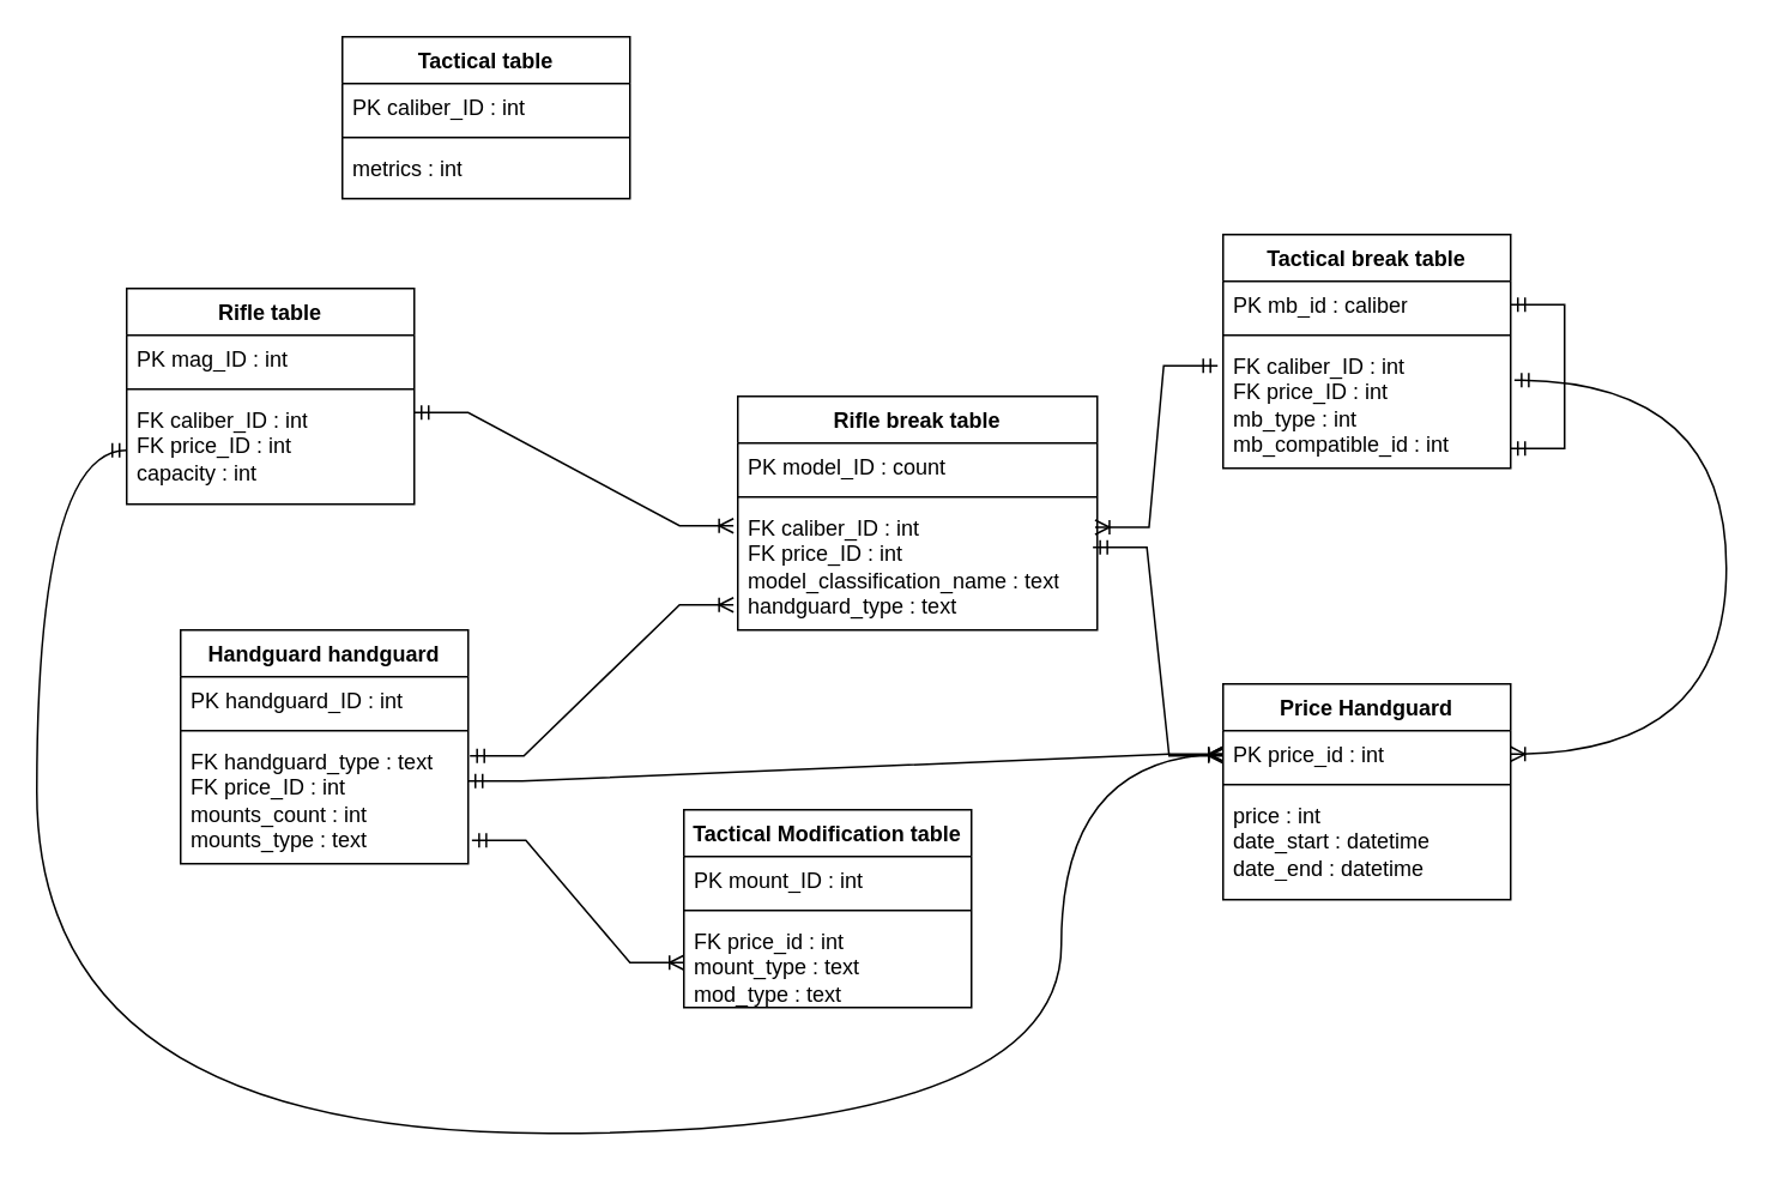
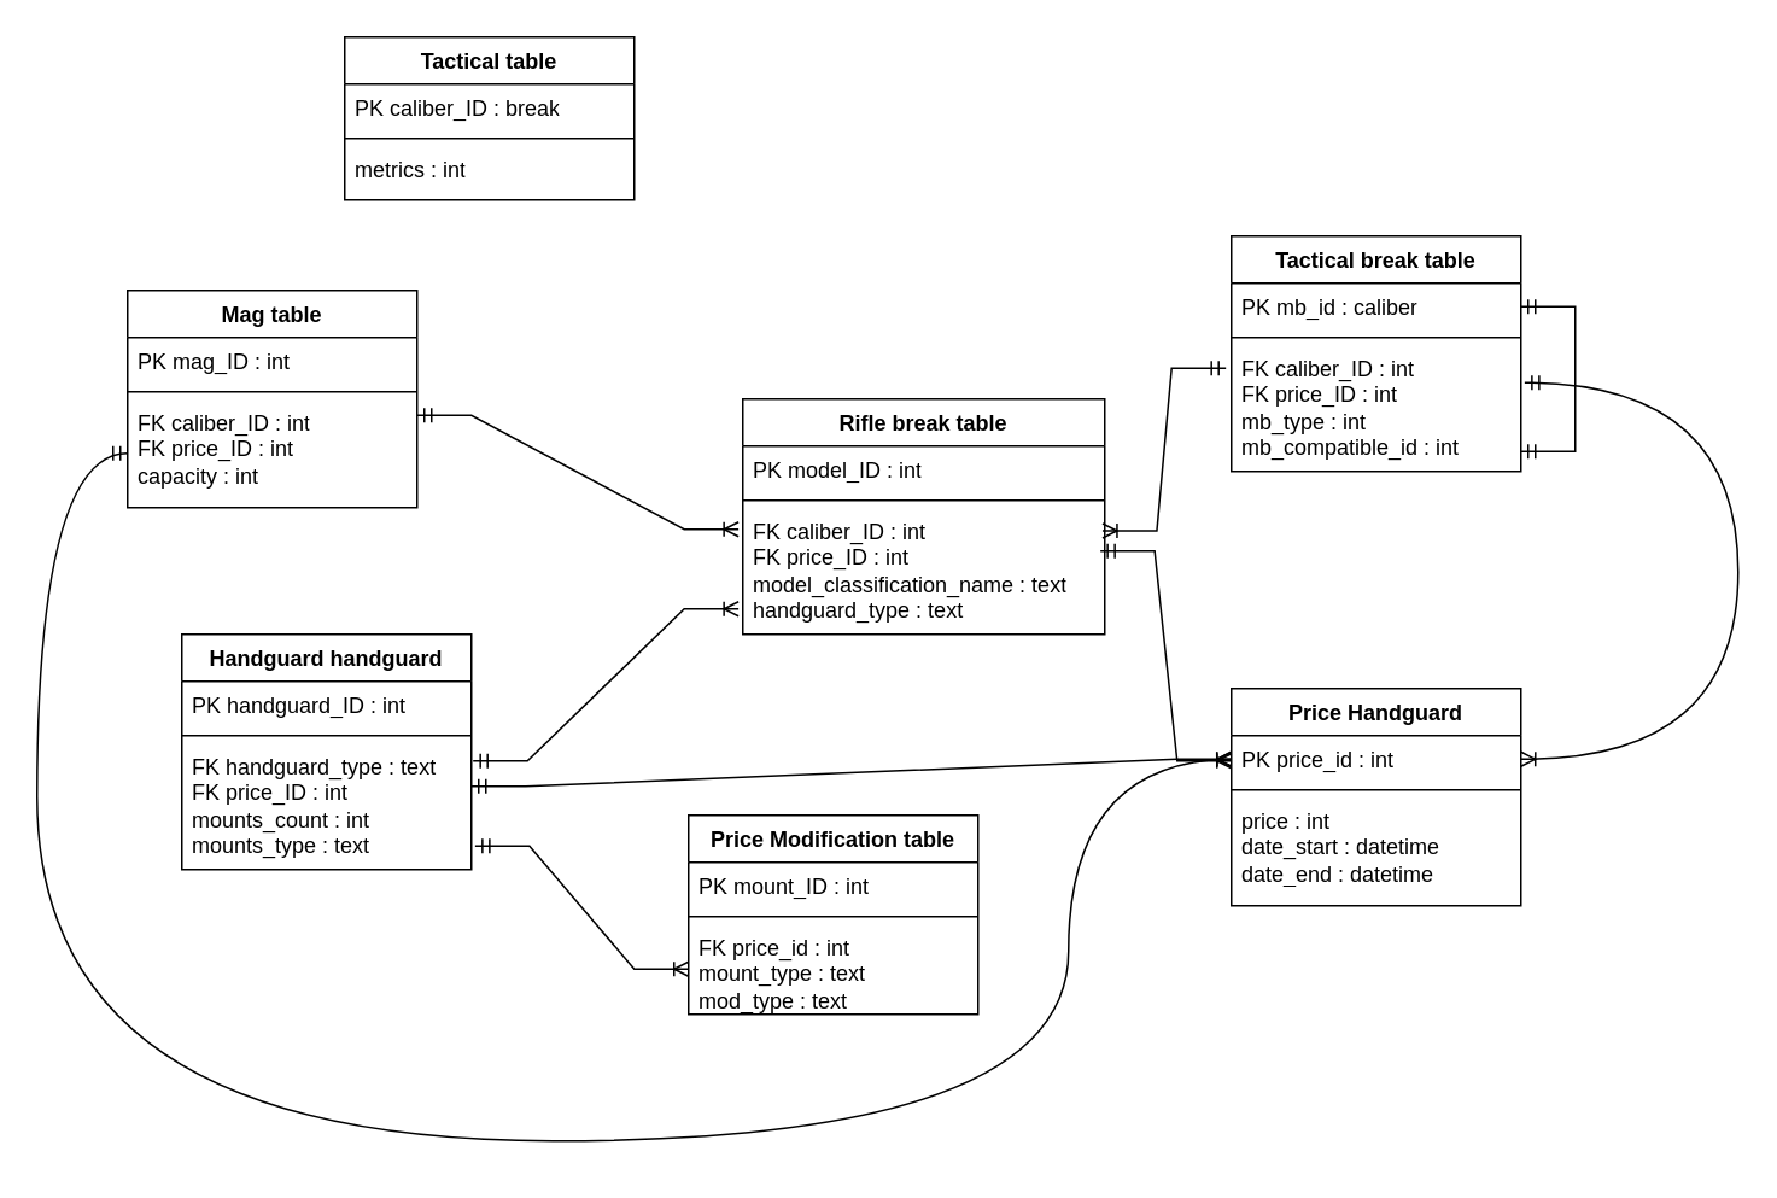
  <mxCell id="0" />
  <mxCell id="1" parent="0" />
  <mxCell id="2" value="Rifle break table" style="swimlane;fontStyle=1;align=center;verticalAlign=top;childLayout=stackLayout;horizontal=1;startSize=26;horizontalStack=0;resizeParent=1;resizeParentMax=0;resizeLast=0;collapsible=1;marginBottom=0;whiteSpace=wrap;html=1;" parent="1" vertex="1"><mxGeometry x="410" y="220" width="200" height="130" as="geometry" /></mxCell>
- <mxCell id="3" value="PK model_ID : count" style="text;strokeColor=none;fillColor=none;align=left;verticalAlign=top;spacingLeft=4;spacingRight=4;overflow=hidden;rotatable=0;points=[[0,0.5],[1,0.5]];portConstraint=eastwest;whiteSpace=wrap;html=1;" parent="2" vertex="1"><mxGeometry y="26" width="200" height="26" as="geometry" /></mxCell>
+ <mxCell id="3" value="PK model_ID : int" style="text;strokeColor=none;fillColor=none;align=left;verticalAlign=top;spacingLeft=4;spacingRight=4;overflow=hidden;rotatable=0;points=[[0,0.5],[1,0.5]];portConstraint=eastwest;whiteSpace=wrap;html=1;" parent="2" vertex="1"><mxGeometry y="26" width="200" height="26" as="geometry" /></mxCell>
  <mxCell id="4" value="" style="line;strokeWidth=1;fillColor=none;align=left;verticalAlign=middle;spacingTop=-1;spacingLeft=3;spacingRight=3;rotatable=0;labelPosition=right;points=[];portConstraint=eastwest;strokeColor=inherit;" parent="2" vertex="1"><mxGeometry y="52" width="200" height="8" as="geometry" /></mxCell>
  <mxCell id="5" value="&lt;div&gt;FK caliber_ID : int&lt;br&gt;&lt;/div&gt;&lt;div&gt;FK price_ID : int&lt;/div&gt;model_classification_name : text&lt;div&gt;handguard_type : text&lt;/div&gt;" style="text;strokeColor=none;fillColor=none;align=left;verticalAlign=top;spacingLeft=4;spacingRight=4;overflow=hidden;rotatable=0;points=[[0,0.5],[1,0.5]];portConstraint=eastwest;whiteSpace=wrap;html=1;" parent="2" vertex="1"><mxGeometry y="60" width="200" height="70" as="geometry" /></mxCell>
  <mxCell id="6" value="Tactical table" style="swimlane;fontStyle=1;align=center;verticalAlign=top;childLayout=stackLayout;horizontal=1;startSize=26;horizontalStack=0;resizeParent=1;resizeParentMax=0;resizeLast=0;collapsible=1;marginBottom=0;whiteSpace=wrap;html=1;" parent="1" vertex="1"><mxGeometry x="190" y="20" width="160" height="90" as="geometry" /></mxCell>
- <mxCell id="7" value="PK caliber_ID : int" style="text;strokeColor=none;fillColor=none;align=left;verticalAlign=top;spacingLeft=4;spacingRight=4;overflow=hidden;rotatable=0;points=[[0,0.5],[1,0.5]];portConstraint=eastwest;whiteSpace=wrap;html=1;" parent="6" vertex="1"><mxGeometry y="26" width="160" height="26" as="geometry" /></mxCell>
+ <mxCell id="7" value="PK caliber_ID : break" style="text;strokeColor=none;fillColor=none;align=left;verticalAlign=top;spacingLeft=4;spacingRight=4;overflow=hidden;rotatable=0;points=[[0,0.5],[1,0.5]];portConstraint=eastwest;whiteSpace=wrap;html=1;" parent="6" vertex="1"><mxGeometry y="26" width="160" height="26" as="geometry" /></mxCell>
  <mxCell id="8" value="" style="line;strokeWidth=1;fillColor=none;align=left;verticalAlign=middle;spacingTop=-1;spacingLeft=3;spacingRight=3;rotatable=0;labelPosition=right;points=[];portConstraint=eastwest;strokeColor=inherit;" parent="6" vertex="1"><mxGeometry y="52" width="160" height="8" as="geometry" /></mxCell>
  <mxCell id="9" value="metrics : int" style="text;strokeColor=none;fillColor=none;align=left;verticalAlign=top;spacingLeft=4;spacingRight=4;overflow=hidden;rotatable=0;points=[[0,0.5],[1,0.5]];portConstraint=eastwest;whiteSpace=wrap;html=1;" parent="6" vertex="1"><mxGeometry y="60" width="160" height="30" as="geometry" /></mxCell>
  <mxCell id="10" value="Tactical break table" style="swimlane;fontStyle=1;align=center;verticalAlign=top;childLayout=stackLayout;horizontal=1;startSize=26;horizontalStack=0;resizeParent=1;resizeParentMax=0;resizeLast=0;collapsible=1;marginBottom=0;whiteSpace=wrap;html=1;" parent="1" vertex="1"><mxGeometry x="680" y="130" width="160" height="130" as="geometry" /></mxCell>
  <mxCell id="11" value="PK mb_id : caliber" style="text;strokeColor=none;fillColor=none;align=left;verticalAlign=top;spacingLeft=4;spacingRight=4;overflow=hidden;rotatable=0;points=[[0,0.5],[1,0.5]];portConstraint=eastwest;whiteSpace=wrap;html=1;" parent="10" vertex="1"><mxGeometry y="26" width="160" height="26" as="geometry" /></mxCell>
  <mxCell id="12" value="" style="line;strokeWidth=1;fillColor=none;align=left;verticalAlign=middle;spacingTop=-1;spacingLeft=3;spacingRight=3;rotatable=0;labelPosition=right;points=[];portConstraint=eastwest;strokeColor=inherit;" parent="10" vertex="1"><mxGeometry y="52" width="160" height="8" as="geometry" /></mxCell>
  <mxCell id="13" value="&lt;div&gt;FK caliber_ID : int&lt;br&gt;&lt;/div&gt;&lt;div&gt;FK price_ID : int&lt;/div&gt;mb_type : int&lt;div&gt;mb_compatible_id : int&lt;/div&gt;" style="text;strokeColor=none;fillColor=none;align=left;verticalAlign=top;spacingLeft=4;spacingRight=4;overflow=hidden;rotatable=0;points=[[0,0.5],[1,0.5]];portConstraint=eastwest;whiteSpace=wrap;html=1;" parent="10" vertex="1"><mxGeometry y="60" width="160" height="70" as="geometry" /></mxCell>
  <mxCell id="14" value="" style="edgeStyle=entityRelationEdgeStyle;fontSize=12;html=1;endArrow=ERmandOne;startArrow=ERmandOne;rounded=0;entryX=1;entryY=0.5;entryDx=0;entryDy=0;exitX=1;exitY=0.843;exitDx=0;exitDy=0;exitPerimeter=0;" parent="10" source="13" target="11" edge="1"><mxGeometry width="100" height="100" relative="1" as="geometry"><mxPoint x="170" y="100" as="sourcePoint" /><mxPoint x="570" y="50" as="targetPoint" /><Array as="points"><mxPoint x="170" y="120" /><mxPoint x="280" y="60" /></Array></mxGeometry></mxCell>
- <mxCell id="15" value="Rifle table" style="swimlane;fontStyle=1;align=center;verticalAlign=top;childLayout=stackLayout;horizontal=1;startSize=26;horizontalStack=0;resizeParent=1;resizeParentMax=0;resizeLast=0;collapsible=1;marginBottom=0;whiteSpace=wrap;html=1;" parent="1" vertex="1"><mxGeometry x="70" y="160" width="160" height="120" as="geometry" /></mxCell>
+ <mxCell id="15" value="Mag table" style="swimlane;fontStyle=1;align=center;verticalAlign=top;childLayout=stackLayout;horizontal=1;startSize=26;horizontalStack=0;resizeParent=1;resizeParentMax=0;resizeLast=0;collapsible=1;marginBottom=0;whiteSpace=wrap;html=1;" parent="1" vertex="1"><mxGeometry x="70" y="160" width="160" height="120" as="geometry" /></mxCell>
  <mxCell id="16" value="PK mag_ID : int" style="text;strokeColor=none;fillColor=none;align=left;verticalAlign=top;spacingLeft=4;spacingRight=4;overflow=hidden;rotatable=0;points=[[0,0.5],[1,0.5]];portConstraint=eastwest;whiteSpace=wrap;html=1;" parent="15" vertex="1"><mxGeometry y="26" width="160" height="26" as="geometry" /></mxCell>
  <mxCell id="17" value="" style="line;strokeWidth=1;fillColor=none;align=left;verticalAlign=middle;spacingTop=-1;spacingLeft=3;spacingRight=3;rotatable=0;labelPosition=right;points=[];portConstraint=eastwest;strokeColor=inherit;" parent="15" vertex="1"><mxGeometry y="52" width="160" height="8" as="geometry" /></mxCell>
  <mxCell id="18" value="&lt;div&gt;FK caliber_ID : int&lt;/div&gt;&lt;div&gt;FK price_ID : int&lt;/div&gt;capacity : int" style="text;strokeColor=none;fillColor=none;align=left;verticalAlign=top;spacingLeft=4;spacingRight=4;overflow=hidden;rotatable=0;points=[[0,0.5],[1,0.5]];portConstraint=eastwest;whiteSpace=wrap;html=1;" parent="15" vertex="1"><mxGeometry y="60" width="160" height="60" as="geometry" /></mxCell>
  <mxCell id="19" value="" style="edgeStyle=entityRelationEdgeStyle;fontSize=12;html=1;endArrow=ERoneToMany;startArrow=ERmandOne;rounded=0;entryX=0.994;entryY=0.183;entryDx=0;entryDy=0;exitX=-0.019;exitY=0.186;exitDx=0;exitDy=0;exitPerimeter=0;entryPerimeter=0;" parent="1" source="13" target="5" edge="1"><mxGeometry width="100" height="100" relative="1" as="geometry"><mxPoint x="610" y="430" as="sourcePoint" /><mxPoint x="710" y="330" as="targetPoint" /></mxGeometry></mxCell>
  <mxCell id="20" value="" style="edgeStyle=entityRelationEdgeStyle;fontSize=12;html=1;endArrow=ERoneToMany;startArrow=ERmandOne;rounded=0;entryX=-0.012;entryY=0.171;entryDx=0;entryDy=0;entryPerimeter=0;exitX=1;exitY=0.15;exitDx=0;exitDy=0;exitPerimeter=0;" parent="1" source="18" target="5" edge="1"><mxGeometry width="100" height="100" relative="1" as="geometry"><mxPoint x="280" y="294" as="sourcePoint" /><mxPoint x="570" y="290" as="targetPoint" /><Array as="points"><mxPoint x="590" y="300" /><mxPoint x="370" y="380" /><mxPoint x="690" y="590" /><mxPoint x="400" y="420" /><mxPoint x="400" y="350" /></Array></mxGeometry></mxCell>
  <mxCell id="21" value="Handguard handguard" style="swimlane;fontStyle=1;align=center;verticalAlign=top;childLayout=stackLayout;horizontal=1;startSize=26;horizontalStack=0;resizeParent=1;resizeParentMax=0;resizeLast=0;collapsible=1;marginBottom=0;whiteSpace=wrap;html=1;" parent="1" vertex="1"><mxGeometry x="100" y="350" width="160" height="130" as="geometry" /></mxCell>
  <mxCell id="22" value="PK handguard_ID : int" style="text;strokeColor=none;fillColor=none;align=left;verticalAlign=top;spacingLeft=4;spacingRight=4;overflow=hidden;rotatable=0;points=[[0,0.5],[1,0.5]];portConstraint=eastwest;whiteSpace=wrap;html=1;" parent="21" vertex="1"><mxGeometry y="26" width="160" height="26" as="geometry" /></mxCell>
  <mxCell id="23" value="" style="line;strokeWidth=1;fillColor=none;align=left;verticalAlign=middle;spacingTop=-1;spacingLeft=3;spacingRight=3;rotatable=0;labelPosition=right;points=[];portConstraint=eastwest;strokeColor=inherit;" parent="21" vertex="1"><mxGeometry y="52" width="160" height="8" as="geometry" /></mxCell>
  <mxCell id="24" value="FK handguard_type : text&lt;div&gt;FK price_ID : int&lt;br&gt;&lt;div&gt;&lt;/div&gt;&lt;div&gt;mounts_count : int&lt;/div&gt;&lt;div&gt;mounts_type : text&lt;/div&gt;&lt;/div&gt;" style="text;strokeColor=none;fillColor=none;align=left;verticalAlign=top;spacingLeft=4;spacingRight=4;overflow=hidden;rotatable=0;points=[[0,0.5],[1,0.5]];portConstraint=eastwest;whiteSpace=wrap;html=1;" parent="21" vertex="1"><mxGeometry y="60" width="160" height="70" as="geometry" /></mxCell>
  <mxCell id="25" value="" style="edgeStyle=entityRelationEdgeStyle;fontSize=12;html=1;endArrow=ERoneToMany;startArrow=ERmandOne;rounded=0;exitX=1.006;exitY=0.143;exitDx=0;exitDy=0;exitPerimeter=0;entryX=-0.012;entryY=0.8;entryDx=0;entryDy=0;entryPerimeter=0;" parent="1" source="24" target="5" edge="1"><mxGeometry width="100" height="100" relative="1" as="geometry"><mxPoint x="351" y="418" as="sourcePoint" /><mxPoint x="419" y="304" as="targetPoint" /><Array as="points"><mxPoint x="600" y="310" /><mxPoint x="380" y="390" /><mxPoint x="700" y="600" /><mxPoint x="410" y="430" /><mxPoint x="410" y="360" /></Array></mxGeometry></mxCell>
- <mxCell id="26" value="Tactical Modification table" style="swimlane;fontStyle=1;align=center;verticalAlign=top;childLayout=stackLayout;horizontal=1;startSize=26;horizontalStack=0;resizeParent=1;resizeParentMax=0;resizeLast=0;collapsible=1;marginBottom=0;whiteSpace=wrap;html=1;" parent="1" vertex="1"><mxGeometry x="380" y="450" width="160" height="110" as="geometry"><mxRectangle x="430" y="480" width="180" height="30" as="alternateBounds" /></mxGeometry></mxCell>
+ <mxCell id="26" value="Price Modification table" style="swimlane;fontStyle=1;align=center;verticalAlign=top;childLayout=stackLayout;horizontal=1;startSize=26;horizontalStack=0;resizeParent=1;resizeParentMax=0;resizeLast=0;collapsible=1;marginBottom=0;whiteSpace=wrap;html=1;" parent="1" vertex="1"><mxGeometry x="380" y="450" width="160" height="110" as="geometry"><mxRectangle x="430" y="480" width="180" height="30" as="alternateBounds" /></mxGeometry></mxCell>
  <mxCell id="27" value="PK mount_ID : int" style="text;strokeColor=none;fillColor=none;align=left;verticalAlign=top;spacingLeft=4;spacingRight=4;overflow=hidden;rotatable=0;points=[[0,0.5],[1,0.5]];portConstraint=eastwest;whiteSpace=wrap;html=1;" parent="26" vertex="1"><mxGeometry y="26" width="160" height="26" as="geometry" /></mxCell>
  <mxCell id="28" value="" style="line;strokeWidth=1;fillColor=none;align=left;verticalAlign=middle;spacingTop=-1;spacingLeft=3;spacingRight=3;rotatable=0;labelPosition=right;points=[];portConstraint=eastwest;strokeColor=inherit;" parent="26" vertex="1"><mxGeometry y="52" width="160" height="8" as="geometry" /></mxCell>
  <mxCell id="29" value="&lt;div&gt;FK price_id : int&lt;/div&gt;mount_type : text&lt;div&gt;mod_type : text&lt;/div&gt;" style="text;strokeColor=none;fillColor=none;align=left;verticalAlign=top;spacingLeft=4;spacingRight=4;overflow=hidden;rotatable=0;points=[[0,0.5],[1,0.5]];portConstraint=eastwest;whiteSpace=wrap;html=1;" parent="26" vertex="1"><mxGeometry y="60" width="160" height="50" as="geometry" /></mxCell>
  <mxCell id="30" value="" style="edgeStyle=entityRelationEdgeStyle;fontSize=12;html=1;endArrow=ERoneToMany;startArrow=ERmandOne;rounded=0;exitX=1.013;exitY=0.814;exitDx=0;exitDy=0;exitPerimeter=0;entryX=0;entryY=0.5;entryDx=0;entryDy=0;" parent="1" source="24" target="29" edge="1"><mxGeometry width="100" height="100" relative="1" as="geometry"><mxPoint x="269" y="433" as="sourcePoint" /><mxPoint x="415" y="333" as="targetPoint" /><Array as="points"><mxPoint x="610" y="320" /><mxPoint x="390" y="400" /><mxPoint x="710" y="610" /><mxPoint x="420" y="440" /><mxPoint x="420" y="370" /></Array></mxGeometry></mxCell>
  <mxCell id="31" value="Price Handguard" style="swimlane;fontStyle=1;align=center;verticalAlign=top;childLayout=stackLayout;horizontal=1;startSize=26;horizontalStack=0;resizeParent=1;resizeParentMax=0;resizeLast=0;collapsible=1;marginBottom=0;whiteSpace=wrap;html=1;" parent="1" vertex="1"><mxGeometry x="680" y="380" width="160" height="120" as="geometry" /></mxCell>
  <mxCell id="32" value="PK price_id : int" style="text;strokeColor=none;fillColor=none;align=left;verticalAlign=top;spacingLeft=4;spacingRight=4;overflow=hidden;rotatable=0;points=[[0,0.5],[1,0.5]];portConstraint=eastwest;whiteSpace=wrap;html=1;" parent="31" vertex="1"><mxGeometry y="26" width="160" height="26" as="geometry" /></mxCell>
  <mxCell id="33" value="" style="line;strokeWidth=1;fillColor=none;align=left;verticalAlign=middle;spacingTop=-1;spacingLeft=3;spacingRight=3;rotatable=0;labelPosition=right;points=[];portConstraint=eastwest;strokeColor=inherit;" parent="31" vertex="1"><mxGeometry y="52" width="160" height="8" as="geometry" /></mxCell>
  <mxCell id="34" value="price : int&lt;div&gt;date_start : datetime&lt;/div&gt;&lt;div&gt;date_end : datetime&lt;/div&gt;" style="text;strokeColor=none;fillColor=none;align=left;verticalAlign=top;spacingLeft=4;spacingRight=4;overflow=hidden;rotatable=0;points=[[0,0.5],[1,0.5]];portConstraint=eastwest;whiteSpace=wrap;html=1;" parent="31" vertex="1"><mxGeometry y="60" width="160" height="60" as="geometry" /></mxCell>
  <mxCell id="35" value="" style="edgeStyle=entityRelationEdgeStyle;fontSize=12;html=1;endArrow=ERoneToMany;startArrow=ERmandOne;rounded=0;entryX=0;entryY=0.5;entryDx=0;entryDy=0;exitX=1;exitY=0.343;exitDx=0;exitDy=0;exitPerimeter=0;" parent="1" source="24" target="32" edge="1"><mxGeometry width="100" height="100" relative="1" as="geometry"><mxPoint x="550" y="620" as="sourcePoint" /><mxPoint x="650" y="520" as="targetPoint" /><Array as="points"><mxPoint x="350" y="630" /></Array></mxGeometry></mxCell>
  <mxCell id="36" value="" style="edgeStyle=orthogonalEdgeStyle;fontSize=12;html=1;endArrow=ERoneToMany;startArrow=ERmandOne;rounded=0;entryX=0;entryY=0.5;entryDx=0;entryDy=0;exitX=0;exitY=0.5;exitDx=0;exitDy=0;curved=1;" parent="1" source="18" target="32" edge="1"><mxGeometry width="100" height="100" relative="1" as="geometry"><mxPoint x="270" y="444" as="sourcePoint" /><mxPoint x="650" y="429" as="targetPoint" /><Array as="points"><mxPoint x="20" y="250" /><mxPoint x="20" y="630" /><mxPoint x="590" y="630" /><mxPoint x="590" y="420" /></Array></mxGeometry></mxCell>
  <mxCell id="37" value="" style="edgeStyle=orthogonalEdgeStyle;fontSize=12;html=1;endArrow=ERoneToMany;startArrow=ERmandOne;rounded=0;exitX=1.013;exitY=0.3;exitDx=0;exitDy=0;exitPerimeter=0;curved=1;entryX=1;entryY=0.5;entryDx=0;entryDy=0;" parent="1" source="13" target="32" edge="1"><mxGeometry width="100" height="100" relative="1" as="geometry"><mxPoint x="270" y="444" as="sourcePoint" /><mxPoint x="640" y="420" as="targetPoint" /><Array as="points"><mxPoint x="960" y="211" /><mxPoint x="960" y="420" /></Array></mxGeometry></mxCell>
  <mxCell id="38" value="" style="edgeStyle=entityRelationEdgeStyle;fontSize=12;html=1;endArrow=ERoneToMany;startArrow=ERmandOne;rounded=0;exitX=0.988;exitY=0.343;exitDx=0;exitDy=0;exitPerimeter=0;" parent="1" source="5" edge="1"><mxGeometry width="100" height="100" relative="1" as="geometry"><mxPoint x="270" y="444" as="sourcePoint" /><mxPoint x="680" y="420" as="targetPoint" /><Array as="points"><mxPoint x="360" y="640" /></Array></mxGeometry></mxCell>
